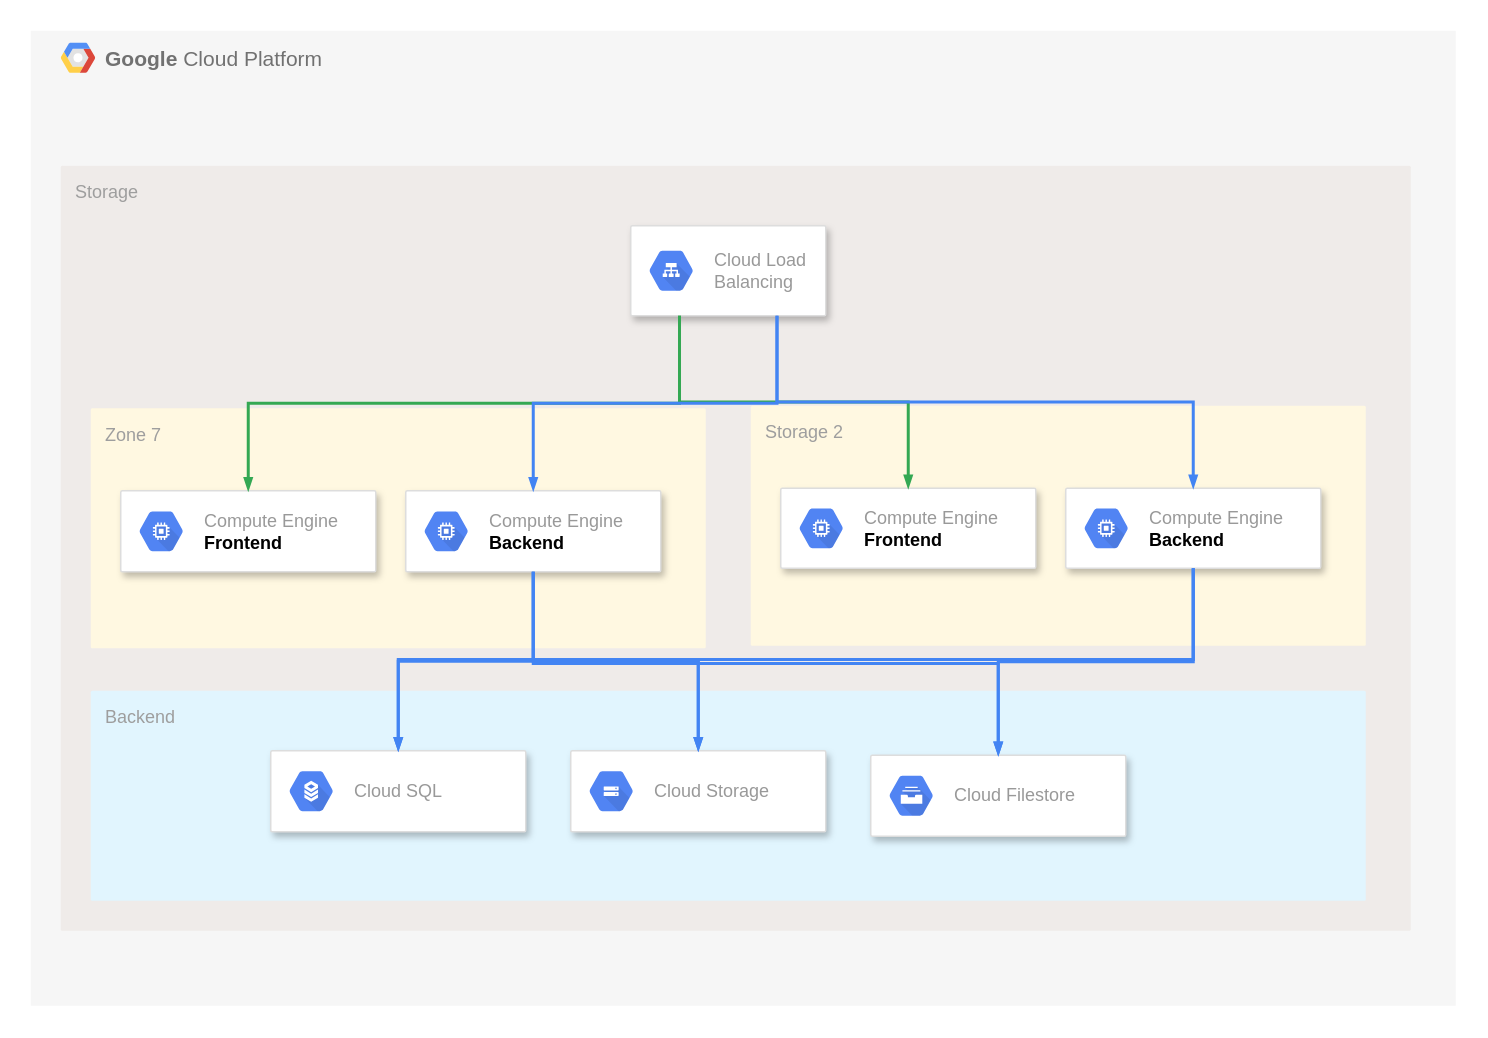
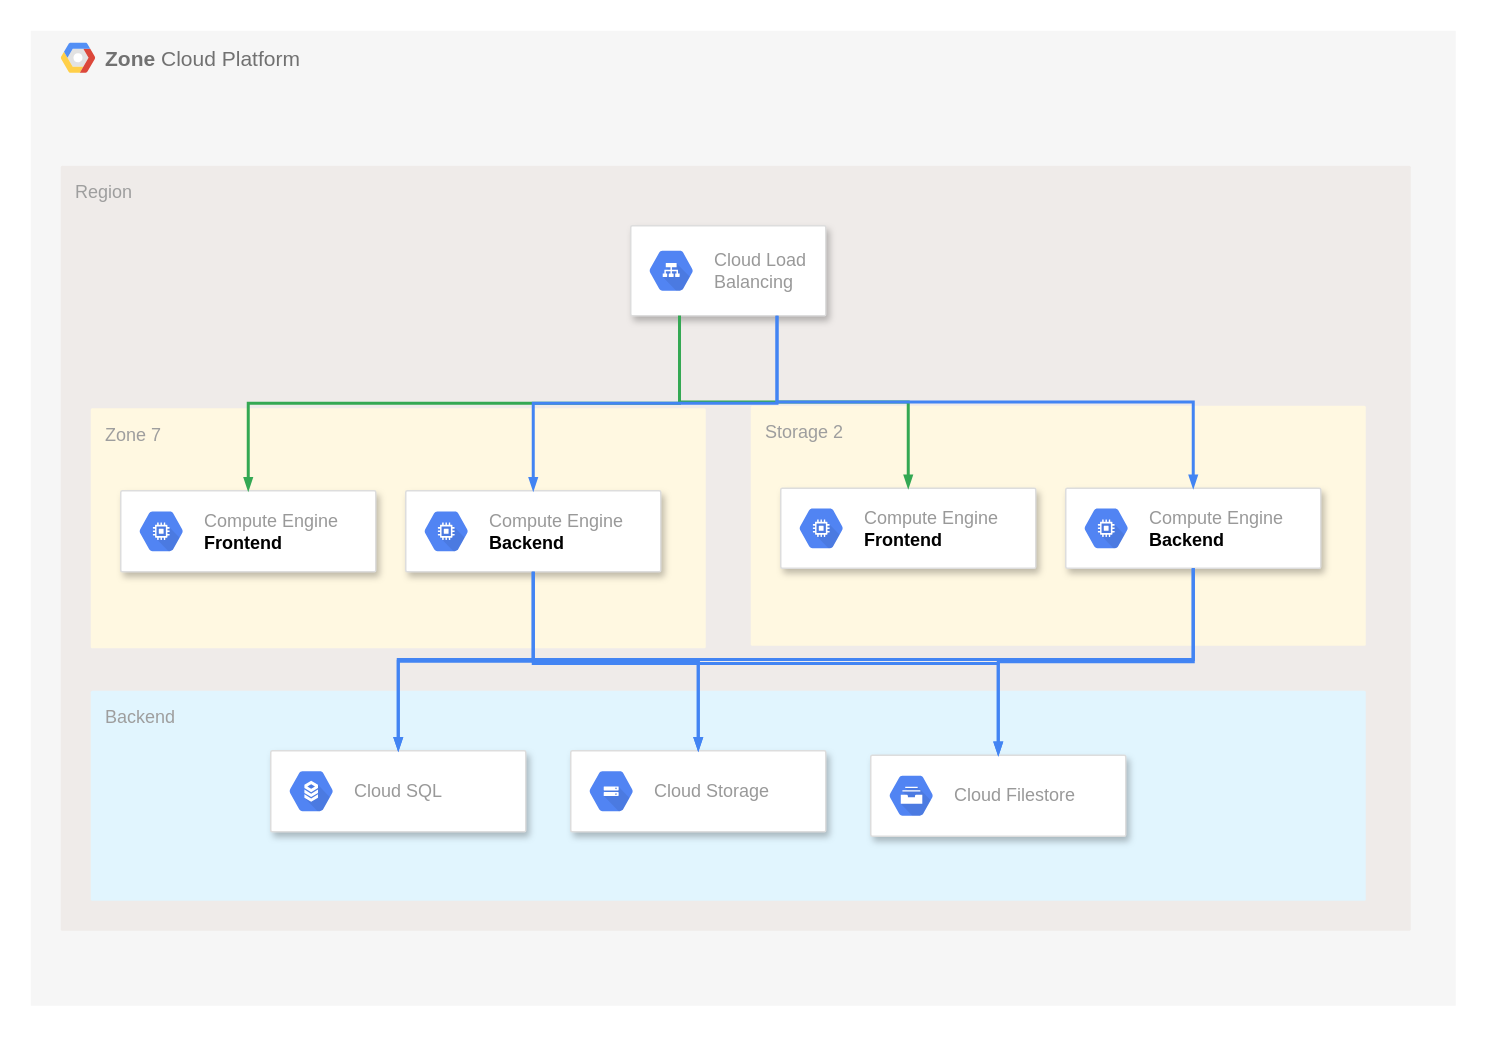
  <mxCell id="0" />
  <mxCell id="1" parent="0" />
- <mxCell id="2" value="&lt;b&gt;Google &lt;/b&gt;Cloud Platform" style="fillColor=#F6F6F6;strokeColor=none;shadow=0;gradientColor=none;fontSize=14;align=left;spacing=10;fontColor=#717171;9E9E9E;verticalAlign=top;spacingTop=-4;fontStyle=0;spacingLeft=40;html=1;container=0;" vertex="1" parent="1"><mxGeometry y="20" width="950" height="650" as="geometry" x="20" /></mxCell>
+ <mxCell id="2" value="&lt;b&gt;Zone &lt;/b&gt;Cloud Platform" style="fillColor=#F6F6F6;strokeColor=none;shadow=0;gradientColor=none;fontSize=14;align=left;spacing=10;fontColor=#717171;9E9E9E;verticalAlign=top;spacingTop=-4;fontStyle=0;spacingLeft=40;html=1;container=0;" vertex="1" parent="1"><mxGeometry y="20" width="950" height="650" as="geometry" x="20" /></mxCell>
  <mxCell id="3" value="" style="shape=mxgraph.gcp2.google_cloud_platform;fillColor=#F6F6F6;strokeColor=none;shadow=0;gradientColor=none;" vertex="1" parent="1"><mxGeometry x="40" y="28" width="23" height="20" as="geometry"><mxPoint x="20" y="10" as="offset" /></mxGeometry></mxCell>
- <mxCell id="4" value="Storage" style="points=[[0,0,0],[0.25,0,0],[0.5,0,0],[0.75,0,0],[1,0,0],[1,0.25,0],[1,0.5,0],[1,0.75,0],[1,1,0],[0.75,1,0],[0.5,1,0],[0.25,1,0],[0,1,0],[0,0.75,0],[0,0.5,0],[0,0.25,0]];rounded=1;absoluteArcSize=1;arcSize=2;html=1;strokeColor=none;gradientColor=none;shadow=0;dashed=0;fontSize=12;fontColor=#9E9E9E;align=left;verticalAlign=top;spacing=10;spacingTop=-4;fillColor=#EFEBE9;" vertex="1" parent="1"><mxGeometry x="40" y="110" width="900" height="510" as="geometry" /></mxCell>
+ <mxCell id="4" value="Region" style="points=[[0,0,0],[0.25,0,0],[0.5,0,0],[0.75,0,0],[1,0,0],[1,0.25,0],[1,0.5,0],[1,0.75,0],[1,1,0],[0.75,1,0],[0.5,1,0],[0.25,1,0],[0,1,0],[0,0.75,0],[0,0.5,0],[0,0.25,0]];rounded=1;absoluteArcSize=1;arcSize=2;html=1;strokeColor=none;gradientColor=none;shadow=0;dashed=0;fontSize=12;fontColor=#9E9E9E;align=left;verticalAlign=top;spacing=10;spacingTop=-4;fillColor=#EFEBE9;" vertex="1" parent="1"><mxGeometry x="40" y="110" width="900" height="510" as="geometry" /></mxCell>
  <mxCell id="5" value="Zone 7" style="points=[[0,0,0],[0.25,0,0],[0.5,0,0],[0.75,0,0],[1,0,0],[1,0.25,0],[1,0.5,0],[1,0.75,0],[1,1,0],[0.75,1,0],[0.5,1,0],[0.25,1,0],[0,1,0],[0,0.75,0],[0,0.5,0],[0,0.25,0]];rounded=1;absoluteArcSize=1;arcSize=2;html=1;strokeColor=none;gradientColor=none;shadow=0;dashed=0;fontSize=12;fontColor=#9E9E9E;align=left;verticalAlign=top;spacing=10;spacingTop=-4;fillColor=#FFF8E1;" vertex="1" parent="1"><mxGeometry x="60" y="271.67" width="410" height="160" as="geometry" /></mxCell>
  <mxCell id="6" value="" style="strokeColor=#dddddd;shadow=1;strokeWidth=1;rounded=1;absoluteArcSize=1;arcSize=2;" vertex="1" parent="1"><mxGeometry x="80" y="326.68" width="170" height="54" as="geometry" /></mxCell>
  <mxCell id="7" value="Compute Engine&lt;br&gt;&lt;font color=&quot;#000000&quot;&gt;&lt;b&gt;Frontend&lt;/b&gt;&lt;/font&gt;" style="dashed=0;connectable=0;html=1;fillColor=#5184F3;strokeColor=none;shape=mxgraph.gcp2.hexIcon;prIcon=compute_engine;part=1;labelPosition=right;verticalLabelPosition=middle;align=left;verticalAlign=middle;spacingLeft=5;fontColor=#999999;fontSize=12;" vertex="1" parent="6"><mxGeometry y="0.5" width="44" height="39" relative="1" as="geometry"><mxPoint x="5" y="-19.5" as="offset" /></mxGeometry></mxCell>
  <mxCell id="8" value="" style="strokeColor=#dddddd;shadow=1;strokeWidth=1;rounded=1;absoluteArcSize=1;arcSize=2;" vertex="1" parent="1"><mxGeometry x="270" y="326.68" width="170" height="54" as="geometry" /></mxCell>
  <mxCell id="9" value="Compute Engine&lt;br&gt;&lt;font color=&quot;#000000&quot;&gt;&lt;b&gt;Backend&lt;/b&gt;&lt;/font&gt;" style="dashed=0;connectable=0;html=1;fillColor=#5184F3;strokeColor=none;shape=mxgraph.gcp2.hexIcon;prIcon=compute_engine;part=1;labelPosition=right;verticalLabelPosition=middle;align=left;verticalAlign=middle;spacingLeft=5;fontColor=#999999;fontSize=12;" vertex="1" parent="8"><mxGeometry y="0.5" width="44" height="39" relative="1" as="geometry"><mxPoint x="5" y="-19.5" as="offset" /></mxGeometry></mxCell>
  <mxCell id="10" value="Storage 2" style="points=[[0,0,0],[0.25,0,0],[0.5,0,0],[0.75,0,0],[1,0,0],[1,0.25,0],[1,0.5,0],[1,0.75,0],[1,1,0],[0.75,1,0],[0.5,1,0],[0.25,1,0],[0,1,0],[0,0.75,0],[0,0.5,0],[0,0.25,0]];rounded=1;absoluteArcSize=1;arcSize=2;html=1;strokeColor=none;gradientColor=none;shadow=0;dashed=0;fontSize=12;fontColor=#9E9E9E;align=left;verticalAlign=top;spacing=10;spacingTop=-4;fillColor=#FFF8E1;" vertex="1" parent="1"><mxGeometry x="500" y="270" width="410" height="160" as="geometry" /></mxCell>
  <mxCell id="11" value="" style="strokeColor=#dddddd;shadow=1;strokeWidth=1;rounded=1;absoluteArcSize=1;arcSize=2;" vertex="1" parent="1"><mxGeometry x="520" y="325.01" width="170" height="53.33" as="geometry" /></mxCell>
  <mxCell id="12" value="Compute Engine&lt;br&gt;&lt;font color=&quot;#000000&quot;&gt;&lt;b&gt;Frontend&lt;/b&gt;&lt;/font&gt;" style="dashed=0;connectable=0;html=1;fillColor=#5184F3;strokeColor=none;shape=mxgraph.gcp2.hexIcon;prIcon=compute_engine;part=1;labelPosition=right;verticalLabelPosition=middle;align=left;verticalAlign=middle;spacingLeft=5;fontColor=#999999;fontSize=12;" vertex="1" parent="11"><mxGeometry y="0.5" width="44" height="39" relative="1" as="geometry"><mxPoint x="5" y="-19.5" as="offset" /></mxGeometry></mxCell>
  <mxCell id="13" value="" style="strokeColor=#dddddd;shadow=1;strokeWidth=1;rounded=1;absoluteArcSize=1;arcSize=2;" vertex="1" parent="1"><mxGeometry x="710" y="325.01" width="170" height="53.33" as="geometry" /></mxCell>
  <mxCell id="14" value="Compute Engine&lt;br&gt;&lt;font color=&quot;#000000&quot;&gt;&lt;b&gt;Backend&lt;/b&gt;&lt;/font&gt;" style="dashed=0;connectable=0;html=1;fillColor=#5184F3;strokeColor=none;shape=mxgraph.gcp2.hexIcon;prIcon=compute_engine;part=1;labelPosition=right;verticalLabelPosition=middle;align=left;verticalAlign=middle;spacingLeft=5;fontColor=#999999;fontSize=12;" vertex="1" parent="13"><mxGeometry y="0.5" width="44" height="39" relative="1" as="geometry"><mxPoint x="5" y="-19.5" as="offset" /></mxGeometry></mxCell>
  <mxCell id="15" value="" style="strokeColor=#dddddd;shadow=1;strokeWidth=1;rounded=1;absoluteArcSize=1;arcSize=2;glass=0;sketch=0;" vertex="1" parent="1"><mxGeometry x="420" y="150" width="130" height="60" as="geometry" /></mxCell>
  <mxCell id="16" value="Cloud Load&#10;Balancing" style="dashed=0;connectable=0;html=1;fillColor=#5184F3;strokeColor=none;shape=mxgraph.gcp2.hexIcon;prIcon=cloud_load_balancing;part=1;labelPosition=right;verticalLabelPosition=middle;align=left;verticalAlign=middle;spacingLeft=5;fontColor=#999999;fontSize=12;" vertex="1" parent="15"><mxGeometry y="0.5" width="44" height="39" relative="1" as="geometry"><mxPoint x="5" y="-19.5" as="offset" /></mxGeometry></mxCell>
  <mxCell id="17" value="Backend" style="points=[[0,0,0],[0.25,0,0],[0.5,0,0],[0.75,0,0],[1,0,0],[1,0.25,0],[1,0.5,0],[1,0.75,0],[1,1,0],[0.75,1,0],[0.5,1,0],[0.25,1,0],[0,1,0],[0,0.75,0],[0,0.5,0],[0,0.25,0]];rounded=1;absoluteArcSize=1;arcSize=2;html=1;strokeColor=none;gradientColor=none;shadow=0;dashed=0;fontSize=12;fontColor=#9E9E9E;align=left;verticalAlign=top;spacing=10;spacingTop=-4;fillColor=#E1F5FE;glass=0;sketch=0;" vertex="1" parent="1"><mxGeometry x="60" y="460" width="850" height="140" as="geometry" /></mxCell>
  <mxCell id="18" value="" style="strokeColor=#dddddd;shadow=1;strokeWidth=1;rounded=1;absoluteArcSize=1;arcSize=2;glass=0;sketch=0;" vertex="1" parent="1"><mxGeometry x="180" y="500" width="170" height="54" as="geometry" /></mxCell>
  <mxCell id="19" value="Cloud SQL" style="dashed=0;connectable=0;html=1;fillColor=#5184F3;strokeColor=none;shape=mxgraph.gcp2.hexIcon;prIcon=cloud_sql;part=1;labelPosition=right;verticalLabelPosition=middle;align=left;verticalAlign=middle;spacingLeft=5;fontColor=#999999;fontSize=12;" vertex="1" parent="18"><mxGeometry y="0.5" width="44" height="39" relative="1" as="geometry"><mxPoint x="5" y="-19.5" as="offset" /></mxGeometry></mxCell>
  <mxCell id="20" value="" style="strokeColor=#dddddd;shadow=1;strokeWidth=1;rounded=1;absoluteArcSize=1;arcSize=2;glass=0;sketch=0;" vertex="1" parent="1"><mxGeometry x="380" y="500" width="170" height="54" as="geometry" /></mxCell>
  <mxCell id="21" value="Cloud Storage" style="dashed=0;connectable=0;html=1;fillColor=#5184F3;strokeColor=none;shape=mxgraph.gcp2.hexIcon;prIcon=cloud_storage;part=1;labelPosition=right;verticalLabelPosition=middle;align=left;verticalAlign=middle;spacingLeft=5;fontColor=#999999;fontSize=12;" vertex="1" parent="20"><mxGeometry y="0.5" width="44" height="39" relative="1" as="geometry"><mxPoint x="5" y="-19.5" as="offset" /></mxGeometry></mxCell>
  <mxCell id="22" value="" style="strokeColor=#dddddd;shadow=1;strokeWidth=1;rounded=1;absoluteArcSize=1;arcSize=2;glass=0;sketch=0;" vertex="1" parent="1"><mxGeometry x="580" y="503" width="170" height="54" as="geometry" /></mxCell>
  <mxCell id="23" value="Cloud Filestore" style="dashed=0;connectable=0;html=1;fillColor=#5184F3;strokeColor=none;shape=mxgraph.gcp2.hexIcon;prIcon=cloud_filestore;part=1;labelPosition=right;verticalLabelPosition=middle;align=left;verticalAlign=middle;spacingLeft=5;fontColor=#999999;fontSize=12;" vertex="1" parent="22"><mxGeometry y="0.5" width="44" height="39" relative="1" as="geometry"><mxPoint x="5" y="-19.5" as="offset" /></mxGeometry></mxCell>
  <mxCell id="24" value="" style="edgeStyle=orthogonalEdgeStyle;fontSize=12;html=1;endArrow=blockThin;endFill=1;rounded=0;strokeWidth=2;endSize=4;startSize=4;dashed=0;strokeColor=#4284F3;exitX=0.5;exitY=1;exitDx=0;exitDy=0;" edge="1" parent="1" source="8" target="18"><mxGeometry y="80" width="100" as="geometry"><mxPoint x="370" y="420" as="sourcePoint" /><mxPoint x="470" y="420" as="targetPoint" /></mxGeometry></mxCell>
  <mxCell id="25" value="" style="edgeStyle=orthogonalEdgeStyle;fontSize=12;html=1;endArrow=blockThin;endFill=1;rounded=0;strokeWidth=2;endSize=4;startSize=4;dashed=0;strokeColor=#4284F3;exitX=0.5;exitY=1;exitDx=0;exitDy=0;entryX=0.5;entryY=0;entryDx=0;entryDy=0;" edge="1" parent="1" source="13" target="18"><mxGeometry y="80" width="100" as="geometry"><mxPoint x="700" y="450" as="sourcePoint" /><mxPoint x="800" y="450" as="targetPoint" /></mxGeometry></mxCell>
  <mxCell id="26" value="" style="edgeStyle=orthogonalEdgeStyle;fontSize=12;html=1;endArrow=blockThin;endFill=1;rounded=0;strokeWidth=2;endSize=4;startSize=4;dashed=0;strokeColor=#4284F3;entryX=0.5;entryY=0;entryDx=0;entryDy=0;exitX=0.5;exitY=1;exitDx=0;exitDy=0;" edge="1" parent="1" source="13" target="20"><mxGeometry y="80" width="100" as="geometry"><mxPoint x="770" y="470" as="sourcePoint" /><mxPoint x="870" y="470" as="targetPoint" /></mxGeometry></mxCell>
  <mxCell id="27" value="" style="edgeStyle=orthogonalEdgeStyle;fontSize=12;html=1;endArrow=blockThin;endFill=1;rounded=0;strokeWidth=2;endSize=4;startSize=4;dashed=0;strokeColor=#4284F3;entryX=0.5;entryY=0;entryDx=0;entryDy=0;exitX=0.5;exitY=1;exitDx=0;exitDy=0;" edge="1" parent="1" source="13" target="22"><mxGeometry y="80" width="100" as="geometry"><mxPoint x="400" y="410" as="sourcePoint" /><mxPoint x="500" y="410" as="targetPoint" /></mxGeometry></mxCell>
  <mxCell id="28" value="" style="edgeStyle=orthogonalEdgeStyle;fontSize=12;html=1;endArrow=blockThin;endFill=1;rounded=0;strokeWidth=2;endSize=4;startSize=4;dashed=0;strokeColor=#4284F3;exitX=0.5;exitY=1;exitDx=0;exitDy=0;entryX=0.5;entryY=0;entryDx=0;entryDy=0;" edge="1" parent="1" source="8" target="20"><mxGeometry y="80" width="100" as="geometry"><mxPoint x="390" y="400" as="sourcePoint" /><mxPoint x="490" y="400" as="targetPoint" /></mxGeometry></mxCell>
  <mxCell id="29" value="" style="edgeStyle=orthogonalEdgeStyle;fontSize=12;html=1;endArrow=blockThin;endFill=1;rounded=0;strokeWidth=2;endSize=4;startSize=4;dashed=0;strokeColor=#4284F3;entryX=0.5;entryY=0;entryDx=0;entryDy=0;exitX=0.5;exitY=1;exitDx=0;exitDy=0;" edge="1" parent="1" source="8" target="22"><mxGeometry y="80" width="100" as="geometry"><mxPoint x="480" y="410" as="sourcePoint" /><mxPoint x="580" y="410" as="targetPoint" /></mxGeometry></mxCell>
  <mxCell id="30" value="" style="edgeStyle=orthogonalEdgeStyle;fontSize=12;html=1;endArrow=blockThin;endFill=1;rounded=0;strokeWidth=2;endSize=4;startSize=4;strokeColor=#34A853;dashed=0;exitX=0.25;exitY=1;exitDx=0;exitDy=0;" edge="1" parent="1" source="15" target="11"><mxGeometry y="80" width="100" as="geometry"><mxPoint x="480" y="240" as="sourcePoint" /><mxPoint x="580" y="240" as="targetPoint" /></mxGeometry></mxCell>
  <mxCell id="31" value="" style="edgeStyle=orthogonalEdgeStyle;fontSize=12;html=1;endArrow=blockThin;endFill=1;rounded=0;strokeWidth=2;endSize=4;startSize=4;strokeColor=#34A853;dashed=0;exitX=0.25;exitY=1;exitDx=0;exitDy=0;" edge="1" parent="1" source="15" target="6"><mxGeometry y="80" width="100" as="geometry"><mxPoint x="330" y="240" as="sourcePoint" /><mxPoint x="430" y="240" as="targetPoint" /></mxGeometry></mxCell>
  <mxCell id="32" value="" style="edgeStyle=orthogonalEdgeStyle;fontSize=12;html=1;endArrow=blockThin;endFill=1;rounded=0;strokeWidth=2;endSize=4;startSize=4;dashed=0;strokeColor=#4284F3;exitX=0.75;exitY=1;exitDx=0;exitDy=0;entryX=0.5;entryY=0;entryDx=0;entryDy=0;" edge="1" parent="1" source="15" target="13"><mxGeometry y="80" width="100" as="geometry"><mxPoint x="630" y="220" as="sourcePoint" /><mxPoint x="730" y="220" as="targetPoint" /></mxGeometry></mxCell>
  <mxCell id="33" value="" style="edgeStyle=orthogonalEdgeStyle;fontSize=12;html=1;endArrow=blockThin;endFill=1;rounded=0;strokeWidth=2;endSize=4;startSize=4;dashed=0;strokeColor=#4284F3;exitX=0.75;exitY=1;exitDx=0;exitDy=0;entryX=0.5;entryY=0;entryDx=0;entryDy=0;" edge="1" parent="1" source="15" target="8"><mxGeometry y="80" width="100" as="geometry"><mxPoint x="650" y="220" as="sourcePoint" /><mxPoint x="750" y="220" as="targetPoint" /></mxGeometry></mxCell>
